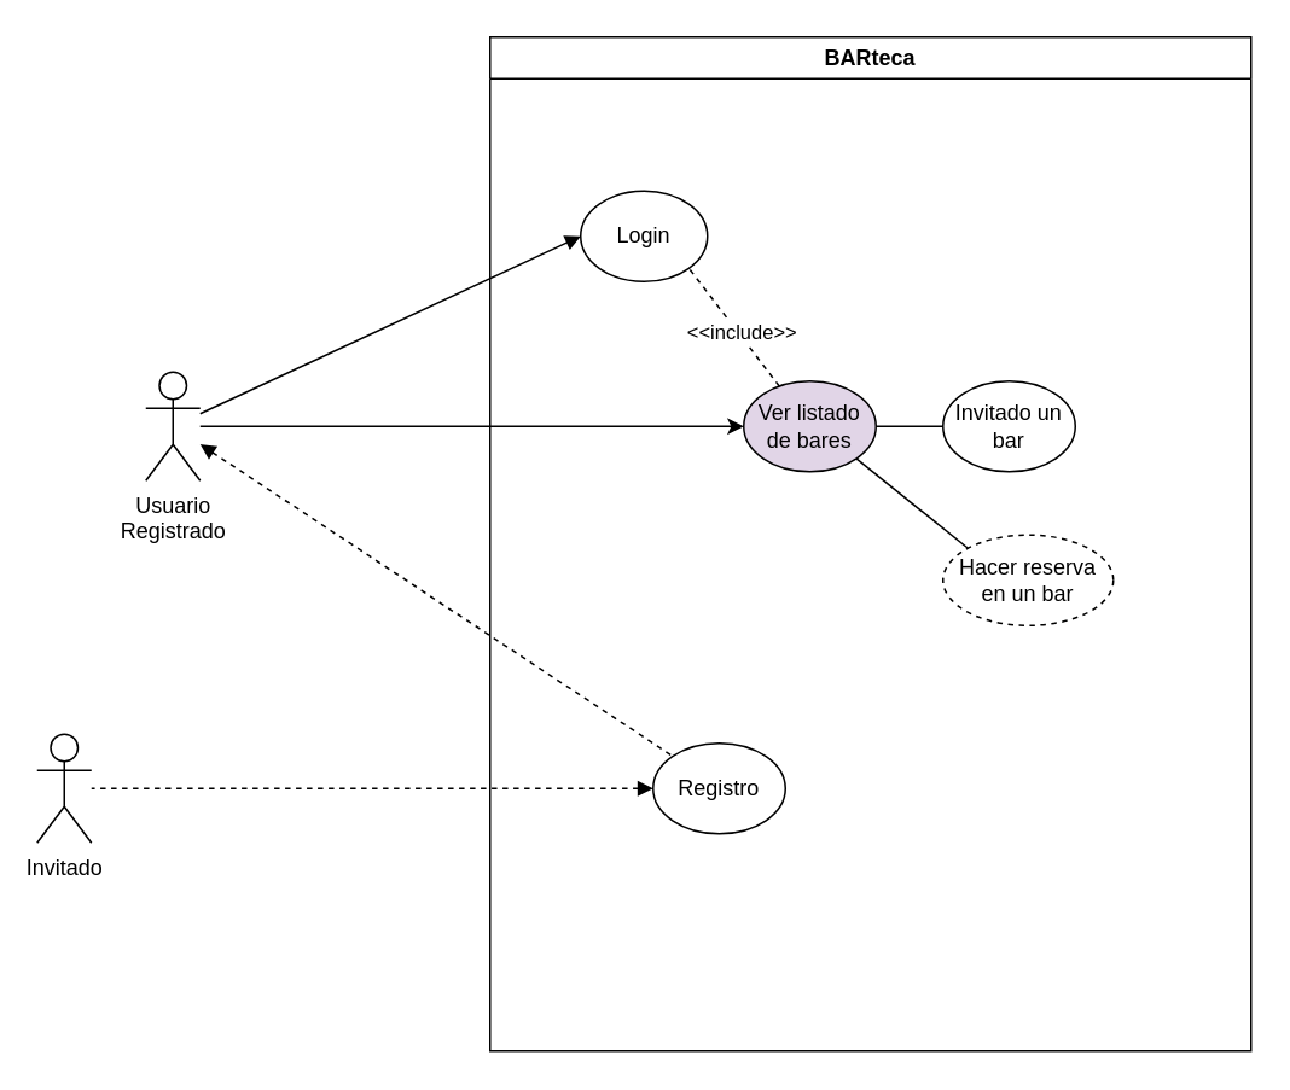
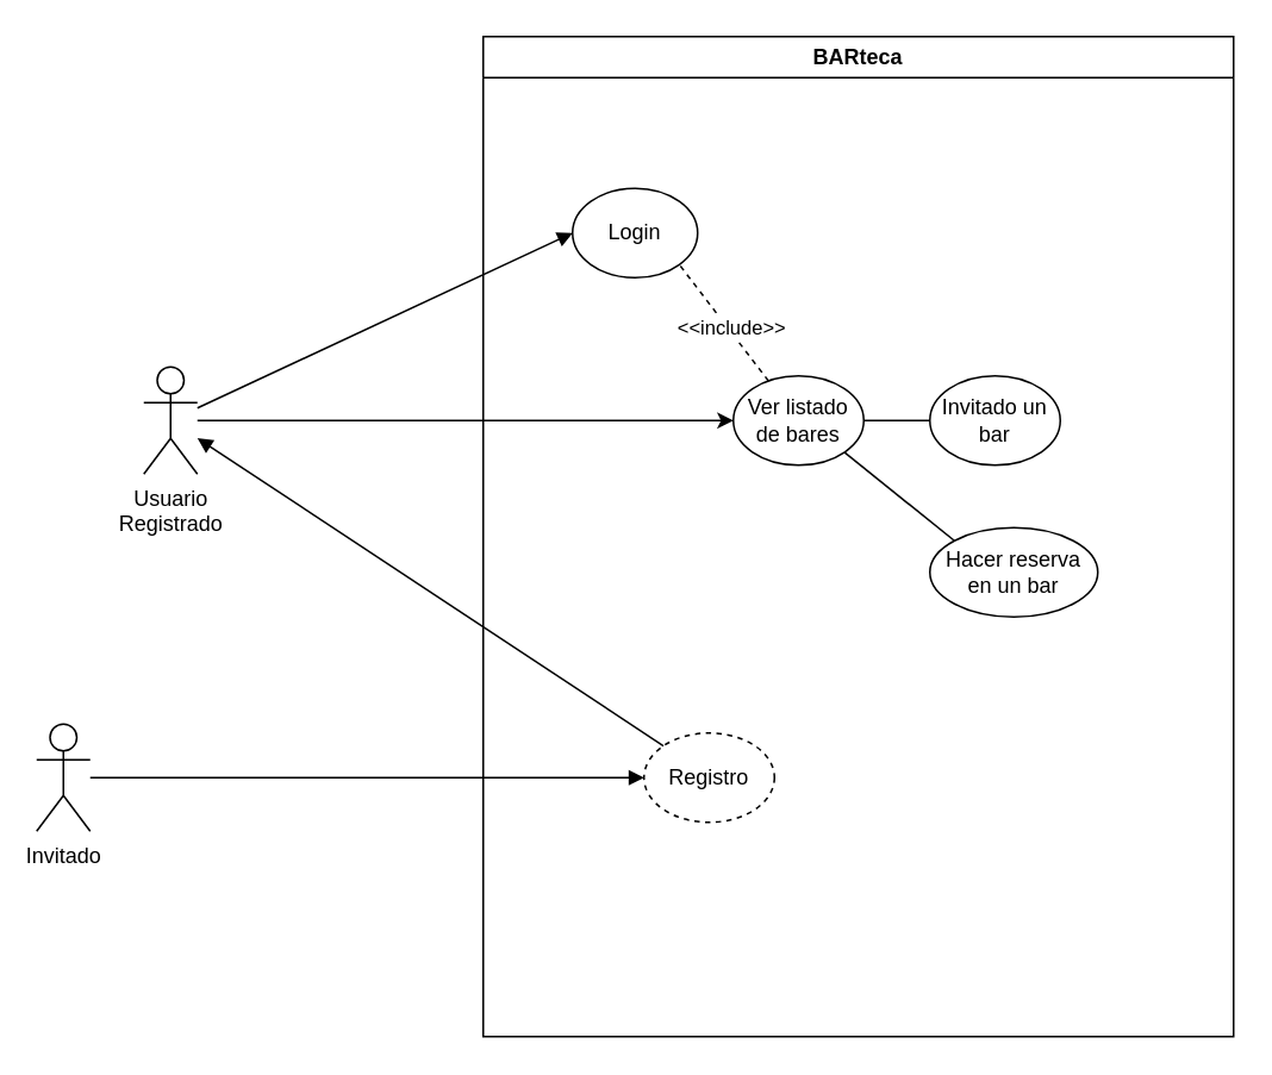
  <mxCell id="0" />
  <mxCell id="1" parent="0" />
  <mxCell id="2" value="Usuario&lt;div&gt;Registrado&lt;/div&gt;" style="shape=umlActor;verticalLabelPosition=bottom;verticalAlign=top;html=1;outlineConnect=0;rounded=0;" parent="1" vertex="1"><mxGeometry x="80" y="205" width="30" height="60" as="geometry" /></mxCell>
  <mxCell id="3" value="Invitado" style="shape=umlActor;verticalLabelPosition=bottom;verticalAlign=top;html=1;outlineConnect=0;rounded=0;direction=east;" parent="1" vertex="1"><mxGeometry x="20" y="405" width="30" height="60" as="geometry" /></mxCell>
  <mxCell id="4" value="BARteca" style="swimlane;whiteSpace=wrap;html=1;rounded=0;" parent="1" vertex="1"><mxGeometry x="270" y="20" width="420" height="560" as="geometry"><mxRectangle x="300" y="25" width="90" height="30" as="alternateBounds" /></mxGeometry></mxCell>
- <mxCell id="5" value="Ver listado de bares" style="ellipse;whiteSpace=wrap;html=1;rounded=0;fillColor=#e1d5e7;" parent="4" vertex="1"><mxGeometry x="140" y="190" width="73" height="50" as="geometry" /></mxCell>
+ <mxCell id="5" value="Ver listado de bares" style="ellipse;whiteSpace=wrap;html=1;rounded=0;" parent="4" vertex="1"><mxGeometry x="140" y="190" width="73" height="50" as="geometry" /></mxCell>
  <mxCell id="6" value="Invitado un bar" style="ellipse;whiteSpace=wrap;html=1;rounded=0;" parent="4" vertex="1"><mxGeometry x="250" y="190" width="73" height="50" as="geometry" /></mxCell>
- <mxCell id="7" value="Registro" style="ellipse;whiteSpace=wrap;html=1;rounded=0;" parent="4" vertex="1"><mxGeometry x="90" y="390" width="73" height="50" as="geometry" /></mxCell>
+ <mxCell id="7" value="Registro" style="ellipse;whiteSpace=wrap;html=1;rounded=0;dashed=1;" parent="4" vertex="1"><mxGeometry x="90" y="390" width="73" height="50" as="geometry" /></mxCell>
  <mxCell id="8" value="" style="endArrow=none;html=1;rounded=0;exitX=1;exitY=0.5;exitDx=0;exitDy=0;entryX=0;entryY=0.5;entryDx=0;entryDy=0;" parent="4" source="5" target="6" edge="1"><mxGeometry width="50" height="50" relative="1" as="geometry"><mxPoint x="170.88" y="495" as="sourcePoint" /><mxPoint x="230.88" y="255" as="targetPoint" /></mxGeometry></mxCell>
- <mxCell id="9" value="Hacer reserva en un bar" style="ellipse;whiteSpace=wrap;html=1;dashed=1;" parent="4" vertex="1"><mxGeometry x="250" y="275" width="94" height="50" as="geometry" /></mxCell>
+ <mxCell id="9" value="Hacer reserva en un bar" style="ellipse;whiteSpace=wrap;html=1;" parent="4" vertex="1"><mxGeometry x="250" y="275" width="94" height="50" as="geometry" /></mxCell>
  <mxCell id="10" value="" style="endArrow=none;html=1;rounded=0;entryX=0;entryY=0;entryDx=0;entryDy=0;exitX=1;exitY=1;exitDx=0;exitDy=0;" parent="4" source="5" target="9" edge="1"><mxGeometry width="50" height="50" relative="1" as="geometry"><mxPoint x="160.88" y="395" as="sourcePoint" /><mxPoint x="210.88" y="345" as="targetPoint" /></mxGeometry></mxCell>
  <mxCell id="11" value="Login" style="ellipse;whiteSpace=wrap;html=1;rounded=0;" parent="4" vertex="1"><mxGeometry x="50" y="85" width="70" height="50" as="geometry" /></mxCell>
  <mxCell id="12" value="" style="endArrow=none;html=1;rounded=0;entryX=1;entryY=1;entryDx=0;entryDy=0;dashed=1;" parent="4" source="5" target="11" edge="1"><mxGeometry width="50" height="50" relative="1" as="geometry"><mxPoint x="36" y="245" as="sourcePoint" /><mxPoint x="-120" y="250" as="targetPoint" /></mxGeometry></mxCell>
  <mxCell id="13" value="&amp;lt;&amp;lt;include&amp;gt;&amp;gt;" style="edgeLabel;html=1;align=center;verticalAlign=middle;resizable=0;points=[];" parent="12" vertex="1" connectable="0"><mxGeometry x="-0.092" y="-2" relative="1" as="geometry"><mxPoint as="offset" /></mxGeometry></mxCell>
- <mxCell id="14" value="" style="endArrow=none;html=1;rounded=0;exitX=0;exitY=0.5;exitDx=0;exitDy=0;endFill=0;startArrow=block;startFill=1;dashed=1;" parent="1" source="7" target="3" edge="1"><mxGeometry width="50" height="50" relative="1" as="geometry"><mxPoint x="350" y="425" as="sourcePoint" /><mxPoint x="400" y="375" as="targetPoint" /></mxGeometry></mxCell>
+ <mxCell id="14" value="" style="endArrow=none;html=1;rounded=0;exitX=0;exitY=0.5;exitDx=0;exitDy=0;endFill=0;startArrow=block;startFill=1;" parent="1" source="7" target="3" edge="1"><mxGeometry width="50" height="50" relative="1" as="geometry"><mxPoint x="350" y="425" as="sourcePoint" /><mxPoint x="400" y="375" as="targetPoint" /></mxGeometry></mxCell>
  <mxCell id="15" value="" style="endArrow=none;html=1;rounded=0;exitX=0;exitY=0.5;exitDx=0;exitDy=0;startArrow=block;startFill=1;" parent="1" source="11" target="2" edge="1"><mxGeometry width="50" height="50" relative="1" as="geometry"><mxPoint x="350" y="425" as="sourcePoint" /><mxPoint x="400" y="375" as="targetPoint" /></mxGeometry></mxCell>
- <mxCell id="16" value="" style="endArrow=none;html=1;entryX=0;entryY=0;entryDx=0;entryDy=0;startArrow=block;startFill=1;dashed=1;" parent="1" source="2" target="7" edge="1"><mxGeometry width="50" height="50" relative="1" as="geometry"><mxPoint x="40" y="585" as="sourcePoint" /><mxPoint x="90" y="535" as="targetPoint" /></mxGeometry></mxCell>
+ <mxCell id="16" value="" style="endArrow=none;html=1;entryX=0;entryY=0;entryDx=0;entryDy=0;startArrow=block;startFill=1;" parent="1" source="2" target="7" edge="1"><mxGeometry width="50" height="50" relative="1" as="geometry"><mxPoint x="40" y="585" as="sourcePoint" /><mxPoint x="90" y="535" as="targetPoint" /></mxGeometry></mxCell>
  <mxCell id="17" value="" style="endArrow=classic;html=1;rounded=0;entryX=0;entryY=0.5;entryDx=0;entryDy=0;" edge="1" parent="1" source="2" target="5"><mxGeometry width="50" height="50" relative="1" as="geometry"><mxPoint x="350" y="425" as="sourcePoint" /><mxPoint x="400" y="375" as="targetPoint" /></mxGeometry></mxCell>
